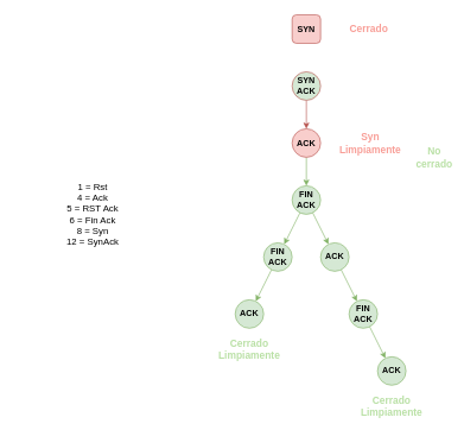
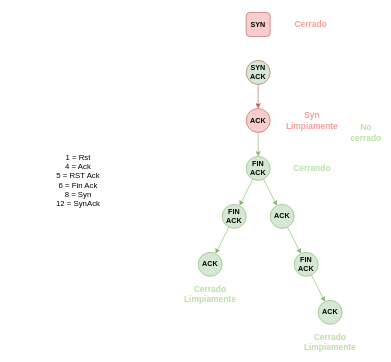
  <mxCell id="0" />
  <mxCell id="1" parent="0" />
  <mxCell id="2" value="&lt;span style=&quot;font-size: 12px;&quot;&gt;&lt;font style=&quot;font-size: 12px;&quot;&gt;SYN&lt;/font&gt;&lt;/span&gt;" style="whiteSpace=wrap;html=1;aspect=fixed;fontStyle=1;fontSize=12;fillColor=#f8cecc;strokeColor=#b85450;rounded=1;" parent="1" vertex="1"><mxGeometry x="410" y="20" width="40" height="40" as="geometry" /></mxCell>
  <mxCell id="3" value="" style="edgeStyle=none;rounded=0;orthogonalLoop=1;jettySize=auto;html=1;fontStyle=1;fontSize=12;fillColor=#f8cecc;strokeColor=#b85450;" parent="1" source="4" target="6" edge="1"><mxGeometry relative="1" as="geometry" /></mxCell>
  <mxCell id="4" value="&lt;font style=&quot;font-size: 12px;&quot;&gt;&lt;span style=&quot;font-size: 12px;&quot;&gt;SYN&lt;br style=&quot;font-size: 12px;&quot;&gt;ACK&lt;br style=&quot;font-size: 12px;&quot;&gt;&lt;/span&gt;&lt;/font&gt;" style="ellipse;whiteSpace=wrap;html=1;aspect=fixed;fontStyle=1;fontSize=12;fillColor=#d5e8d4;strokeColor=#b85450;" parent="1" vertex="1"><mxGeometry x="410" y="100" width="40" height="40" as="geometry" /></mxCell>
  <mxCell id="5" value="" style="edgeStyle=none;rounded=0;orthogonalLoop=1;jettySize=auto;html=1;fontStyle=1;fontSize=12;fillColor=#d5e8d4;strokeColor=#82b366;" parent="1" source="6" target="9" edge="1"><mxGeometry relative="1" as="geometry" /></mxCell>
  <mxCell id="6" value="&lt;span style=&quot;font-size: 12px;&quot;&gt;&lt;font style=&quot;font-size: 12px;&quot;&gt;ACK&lt;/font&gt;&lt;/span&gt;" style="ellipse;whiteSpace=wrap;html=1;aspect=fixed;fontStyle=1;fontSize=12;fillColor=#f8cecc;strokeColor=#b85450;" parent="1" vertex="1"><mxGeometry x="410" y="180" width="40" height="40" as="geometry" /></mxCell>
  <mxCell id="7" value="" style="edgeStyle=none;rounded=0;orthogonalLoop=1;jettySize=auto;html=1;fontSize=12;fillColor=#d5e8d4;strokeColor=#82b366;" parent="1" source="9" target="16" edge="1"><mxGeometry relative="1" as="geometry" /></mxCell>
  <mxCell id="8" value="" style="edgeStyle=none;rounded=0;orthogonalLoop=1;jettySize=auto;html=1;fontSize=12;fillColor=#d5e8d4;strokeColor=#82b366;" parent="1" source="9" target="11" edge="1"><mxGeometry relative="1" as="geometry" /></mxCell>
  <mxCell id="9" value="FIN&lt;br style=&quot;font-size: 12px;&quot;&gt;ACK&lt;br style=&quot;font-size: 12px;&quot;&gt;" style="ellipse;whiteSpace=wrap;html=1;aspect=fixed;fontStyle=1;fontSize=12;fillColor=#d5e8d4;strokeColor=#82b366;" parent="1" vertex="1"><mxGeometry x="410" y="260" width="40" height="40" as="geometry" /></mxCell>
  <mxCell id="10" value="" style="edgeStyle=none;rounded=0;orthogonalLoop=1;jettySize=auto;html=1;fontSize=12;fillColor=#d5e8d4;strokeColor=#82b366;" parent="1" source="11" target="13" edge="1"><mxGeometry relative="1" as="geometry" /></mxCell>
  <mxCell id="11" value="ACK&lt;br style=&quot;font-size: 12px&quot;&gt;" style="ellipse;whiteSpace=wrap;html=1;aspect=fixed;fontStyle=1;fontSize=12;fillColor=#d5e8d4;strokeColor=#82b366;" parent="1" vertex="1"><mxGeometry x="450" y="340" width="40" height="40" as="geometry" /></mxCell>
  <mxCell id="12" value="" style="edgeStyle=none;rounded=0;orthogonalLoop=1;jettySize=auto;html=1;fontSize=12;fillColor=#d5e8d4;strokeColor=#82b366;" parent="1" source="13" target="14" edge="1"><mxGeometry relative="1" as="geometry" /></mxCell>
  <mxCell id="13" value="FIN&lt;br&gt;ACK&lt;br style=&quot;font-size: 12px&quot;&gt;" style="ellipse;whiteSpace=wrap;html=1;aspect=fixed;fontStyle=1;fontSize=12;fillColor=#d5e8d4;strokeColor=#82b366;" parent="1" vertex="1"><mxGeometry x="490" y="420" width="40" height="40" as="geometry" /></mxCell>
  <mxCell id="14" value="ACK&lt;br style=&quot;font-size: 12px&quot;&gt;" style="ellipse;whiteSpace=wrap;html=1;aspect=fixed;fontStyle=1;fontSize=12;fillColor=#d5e8d4;strokeColor=#82b366;" parent="1" vertex="1"><mxGeometry x="530" y="500" width="40" height="40" as="geometry" /></mxCell>
  <mxCell id="15" value="" style="edgeStyle=none;rounded=0;orthogonalLoop=1;jettySize=auto;html=1;fontSize=12;fillColor=#d5e8d4;strokeColor=#82b366;" parent="1" source="16" target="17" edge="1"><mxGeometry relative="1" as="geometry" /></mxCell>
  <mxCell id="16" value="FIN&lt;br&gt;ACK&lt;br style=&quot;font-size: 12px&quot;&gt;" style="ellipse;whiteSpace=wrap;html=1;aspect=fixed;fontStyle=1;fontSize=12;fillColor=#d5e8d4;strokeColor=#82b366;" parent="1" vertex="1"><mxGeometry x="370" y="340" width="40" height="40" as="geometry" /></mxCell>
  <mxCell id="17" value="ACK&lt;br style=&quot;font-size: 12px&quot;&gt;" style="ellipse;whiteSpace=wrap;html=1;aspect=fixed;fontStyle=1;fontSize=12;fillColor=#d5e8d4;strokeColor=#82b366;" parent="1" vertex="1"><mxGeometry x="330" y="420" width="40" height="40" as="geometry" /></mxCell>
  <mxCell id="18" value="&lt;br&gt;&lt;font style=&quot;font-size: 13px&quot;&gt;1 = Rst&lt;br&gt;4 = Ack&lt;br&gt;5 = RST Ack&lt;br&gt;6 = Fin Ack&lt;br&gt;8 = Syn&lt;br&gt;12 = SynAck&lt;/font&gt;&lt;br&gt;" style="text;html=1;strokeColor=none;fillColor=none;align=center;verticalAlign=middle;whiteSpace=wrap;rounded=0;fontSize=9;" parent="1" vertex="1"><mxGeometry x="20" y="110" width="220" height="370" as="geometry" /></mxCell>
  <mxCell id="19" value="&lt;h3&gt;&lt;font color=&quot;#f89e97&quot;&gt;Cerrado&amp;nbsp;&lt;/font&gt;&lt;/h3&gt;" style="text;html=1;strokeColor=none;fillColor=none;align=center;verticalAlign=middle;whiteSpace=wrap;rounded=0;" vertex="1" parent="1"><mxGeometry x="500" y="30" width="40" height="20" as="geometry" /></mxCell>
  <mxCell id="20" value="&lt;h3&gt;&lt;font color=&quot;#f89e97&quot;&gt;Syn Limpiamente&lt;/font&gt;&lt;/h3&gt;" style="text;html=1;strokeColor=none;fillColor=none;align=center;verticalAlign=middle;whiteSpace=wrap;rounded=0;" vertex="1" parent="1"><mxGeometry x="500" y="190" width="40" height="20" as="geometry" /></mxCell>
+ <mxCell id="21" value="&lt;h3&gt;&lt;span&gt;&lt;font color=&quot;#b9e0a5&quot;&gt;Cerrando&lt;/font&gt;&lt;/span&gt;&lt;/h3&gt;" style="text;html=1;strokeColor=none;fillColor=none;align=center;verticalAlign=middle;whiteSpace=wrap;rounded=0;fontStyle=0" vertex="1" parent="1"><mxGeometry x="500" y="270" width="40" height="20" as="geometry" /></mxCell>
  <mxCell id="22" value="&lt;h3&gt;&lt;span&gt;&lt;font color=&quot;#b9e0a5&quot;&gt;No cerrado&lt;/font&gt;&lt;/span&gt;&lt;/h3&gt;" style="text;html=1;strokeColor=none;fillColor=none;align=center;verticalAlign=middle;whiteSpace=wrap;rounded=0;fontStyle=0" vertex="1" parent="1"><mxGeometry x="590" y="210" width="40" height="20" as="geometry" /></mxCell>
  <mxCell id="23" value="&lt;h3&gt;&lt;span&gt;&lt;font color=&quot;#b9e0a5&quot;&gt;Cerrado Limpiamente&lt;/font&gt;&lt;/span&gt;&lt;/h3&gt;" style="text;html=1;strokeColor=none;fillColor=none;align=center;verticalAlign=middle;whiteSpace=wrap;rounded=0;fontStyle=0" vertex="1" parent="1"><mxGeometry x="530" y="560" width="40" height="20" as="geometry" /></mxCell>
  <mxCell id="24" value="&lt;h3&gt;&lt;span&gt;&lt;font color=&quot;#b9e0a5&quot;&gt;Cerrado Limpiamente&lt;/font&gt;&lt;/span&gt;&lt;/h3&gt;" style="text;html=1;strokeColor=none;fillColor=none;align=center;verticalAlign=middle;whiteSpace=wrap;rounded=0;fontStyle=0" vertex="1" parent="1"><mxGeometry x="330" y="480" width="40" height="20" as="geometry" /></mxCell>
